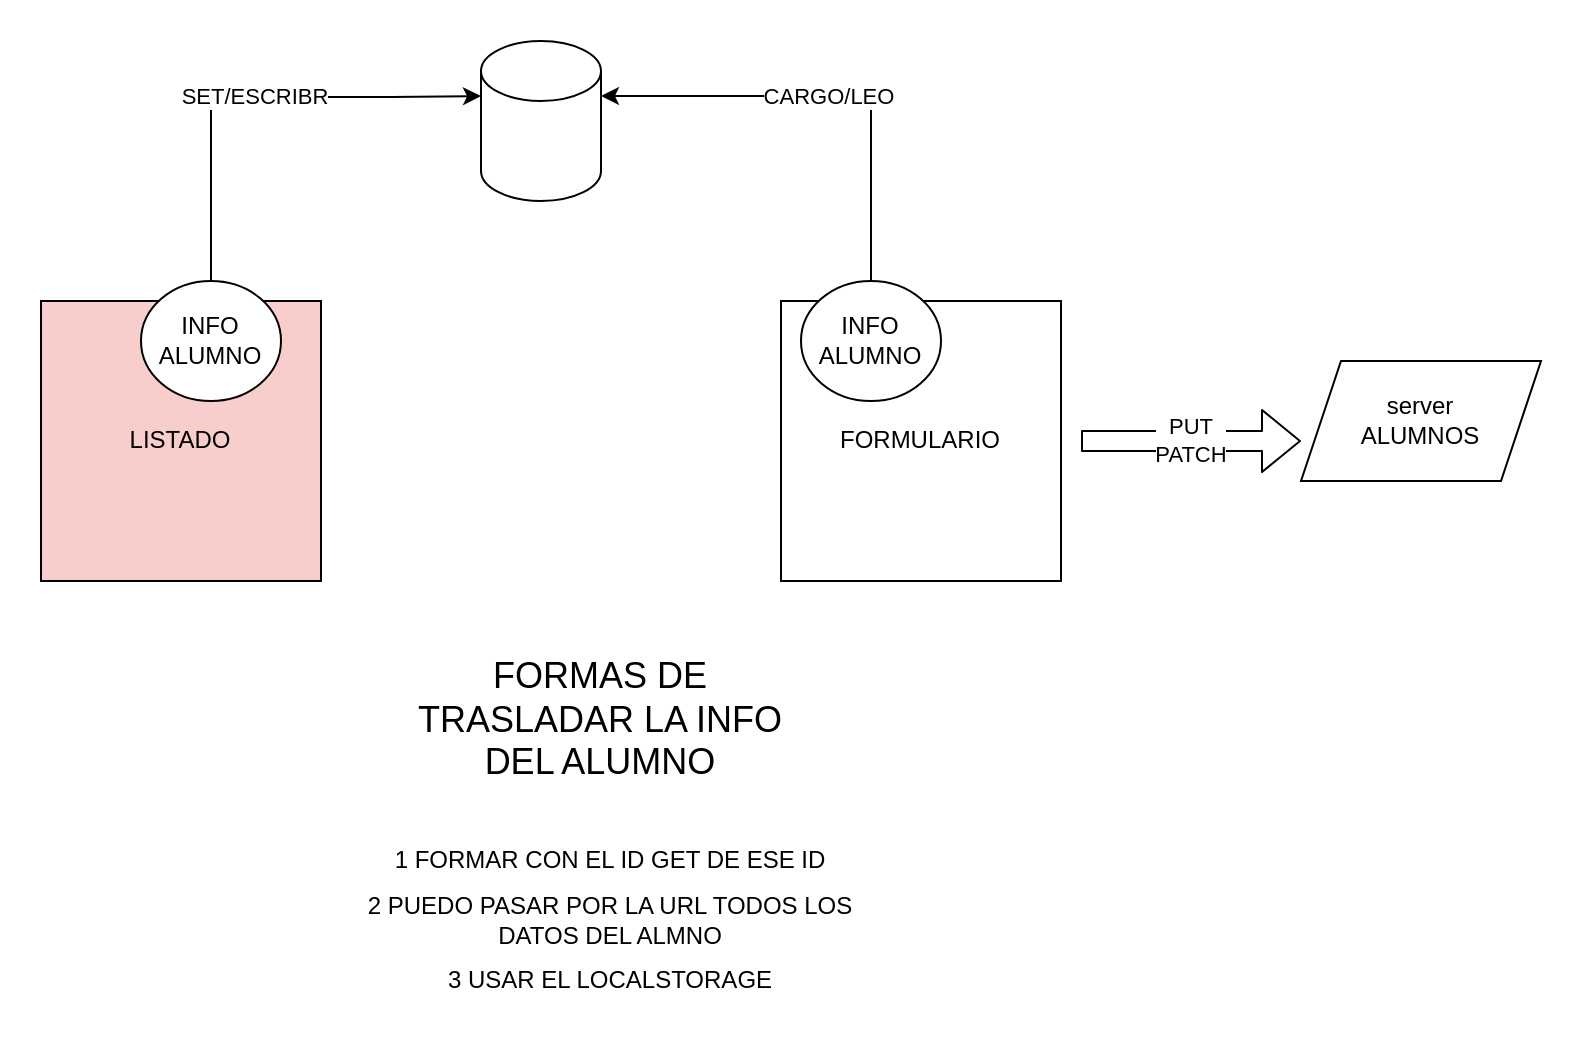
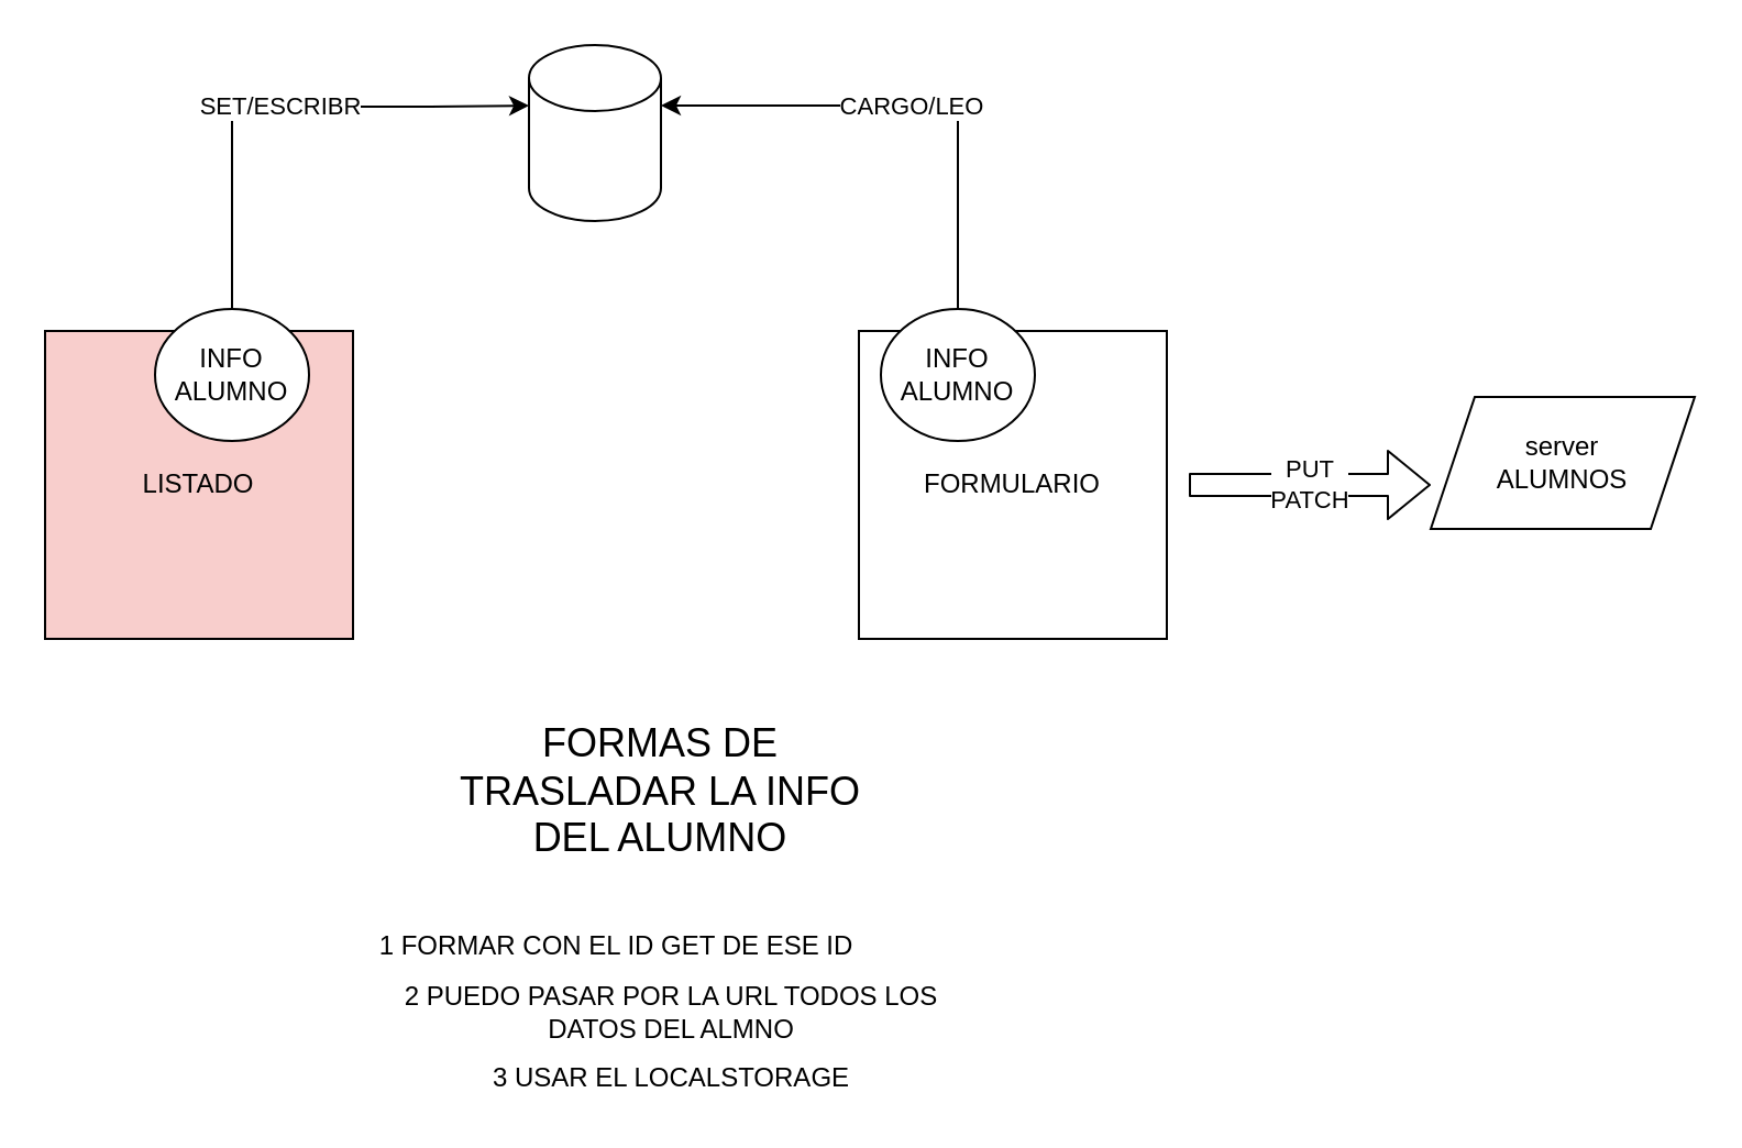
  <mxCell id="0" />
  <mxCell id="1" parent="0" />
  <mxCell id="2" value="LISTADO" style="whiteSpace=wrap;html=1;aspect=fixed;fillColor=#f8cecc;" vertex="1" parent="1"><mxGeometry x="20" y="150" width="140" height="140" as="geometry" /></mxCell>
  <mxCell id="3" value="FORMULARIO" style="whiteSpace=wrap;html=1;aspect=fixed;" vertex="1" parent="1"><mxGeometry x="390" y="150" width="140" height="140" as="geometry" /></mxCell>
  <mxCell id="4" value="SET/ESCRIBR" style="edgeStyle=orthogonalEdgeStyle;rounded=0;orthogonalLoop=1;jettySize=auto;html=1;entryX=0;entryY=0;entryDx=0;entryDy=27.5;entryPerimeter=0;" edge="1" parent="1" source="5" target="14"><mxGeometry relative="1" as="geometry"><Array as="points"><mxPoint x="105" y="48" /><mxPoint x="195" y="48" /></Array></mxGeometry></mxCell>
  <mxCell id="5" value="INFO&lt;br&gt;ALUMNO" style="ellipse;whiteSpace=wrap;html=1;" vertex="1" parent="1"><mxGeometry x="70" y="140" width="70" height="60" as="geometry" /></mxCell>
  <mxCell id="6" value="CARGO/LEO" style="edgeStyle=orthogonalEdgeStyle;rounded=0;orthogonalLoop=1;jettySize=auto;html=1;entryX=1;entryY=0;entryDx=0;entryDy=27.5;entryPerimeter=0;" edge="1" parent="1" source="7" target="14"><mxGeometry relative="1" as="geometry"><Array as="points"><mxPoint x="435" y="48" /></Array></mxGeometry></mxCell>
  <mxCell id="7" value="INFO&lt;br&gt;ALUMNO" style="ellipse;whiteSpace=wrap;html=1;" vertex="1" parent="1"><mxGeometry x="400" y="140" width="70" height="60" as="geometry" /></mxCell>
  <mxCell id="8" value="server&lt;br&gt;ALUMNOS" style="shape=parallelogram;perimeter=parallelogramPerimeter;whiteSpace=wrap;html=1;fixedSize=1;" vertex="1" parent="1"><mxGeometry x="650" y="180" width="120" height="60" as="geometry" /></mxCell>
  <mxCell id="9" value="PUT&lt;br&gt;PATCH" style="shape=flexArrow;endArrow=classic;html=1;" edge="1" parent="1"><mxGeometry width="50" height="50" relative="1" as="geometry"><mxPoint x="540" y="220" as="sourcePoint" /><mxPoint x="650" y="220" as="targetPoint" /></mxGeometry></mxCell>
  <mxCell id="10" value="&lt;font style=&quot;font-size: 18px&quot;&gt;FORMAS DE TRASLADAR LA INFO DEL ALUMNO&lt;/font&gt;" style="text;html=1;strokeColor=none;fillColor=none;align=center;verticalAlign=middle;whiteSpace=wrap;rounded=0;" vertex="1" parent="1"><mxGeometry x="200" y="350" width="200" height="20" as="geometry" /></mxCell>
- <mxCell id="11" value="1 FORMAR CON EL ID GET DE ESE ID" style="text;html=1;strokeColor=none;fillColor=none;align=center;verticalAlign=middle;whiteSpace=wrap;rounded=0;" vertex="1" parent="1"><mxGeometry x="170" y="420" width="270" height="20" as="geometry" /></mxCell>
+ <mxCell id="11" value="1 FORMAR CON EL ID GET DE ESE ID" style="text;html=1;strokeColor=none;fillColor=none;align=center;verticalAlign=middle;whiteSpace=wrap;rounded=0;" vertex="1" parent="1"><mxGeometry x="145" y="420" width="270" height="20" as="geometry" /></mxCell>
  <mxCell id="12" value="2 PUEDO PASAR POR LA URL TODOS LOS DATOS DEL ALMNO" style="text;html=1;strokeColor=none;fillColor=none;align=center;verticalAlign=middle;whiteSpace=wrap;rounded=0;" vertex="1" parent="1"><mxGeometry x="170" y="450" width="270" height="20" as="geometry" /></mxCell>
  <mxCell id="13" value="3 USAR EL LOCALSTORAGE" style="text;html=1;strokeColor=none;fillColor=none;align=center;verticalAlign=middle;whiteSpace=wrap;rounded=0;" vertex="1" parent="1"><mxGeometry x="170" y="480" width="270" height="20" as="geometry" /></mxCell>
  <mxCell id="14" value="" style="shape=cylinder3;whiteSpace=wrap;html=1;boundedLbl=1;backgroundOutline=1;size=15;" vertex="1" parent="1"><mxGeometry x="240" y="20" width="60" height="80" as="geometry" /></mxCell>
